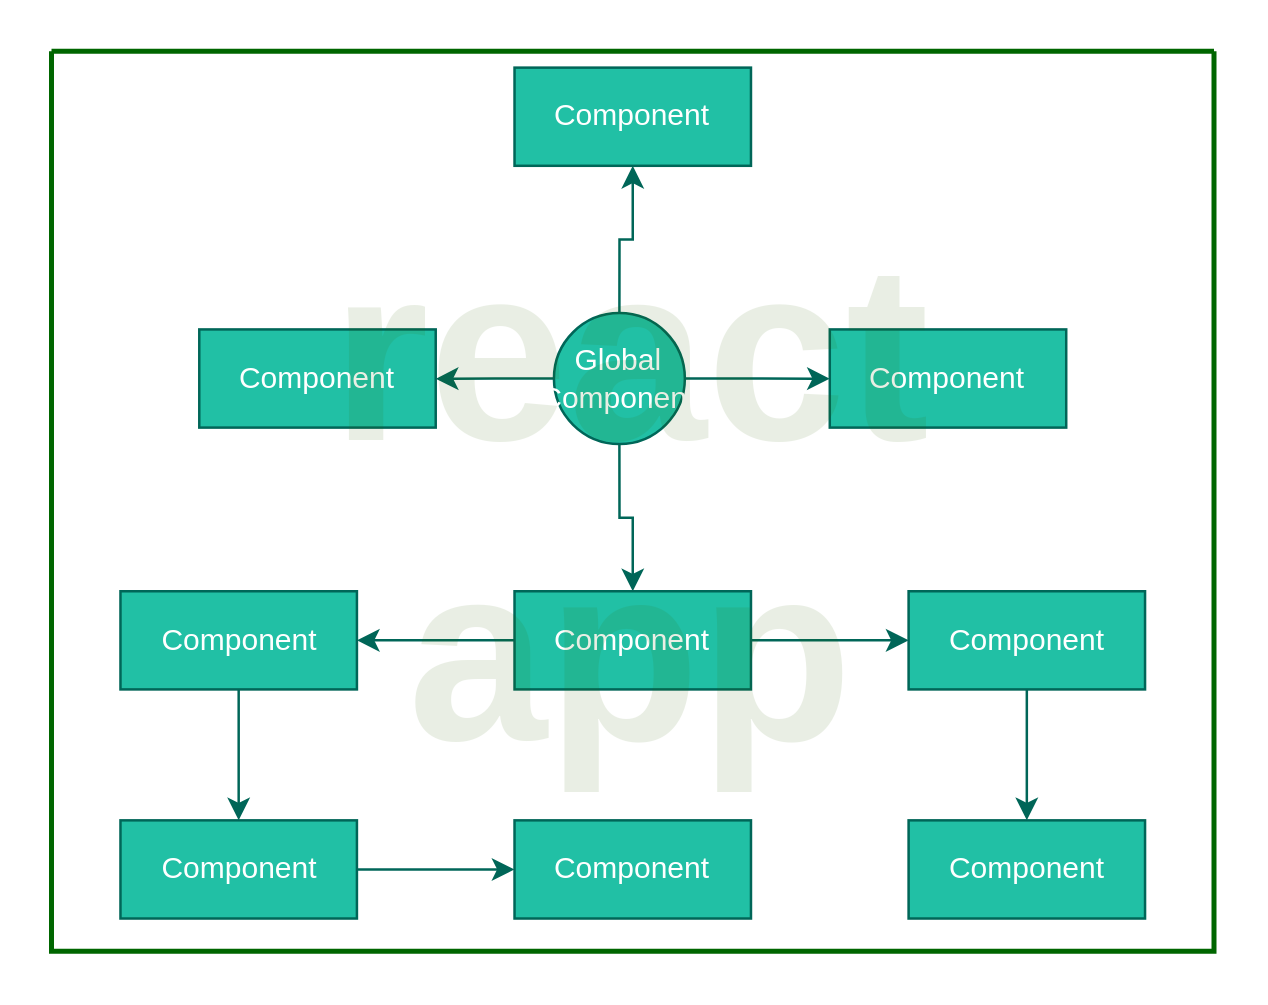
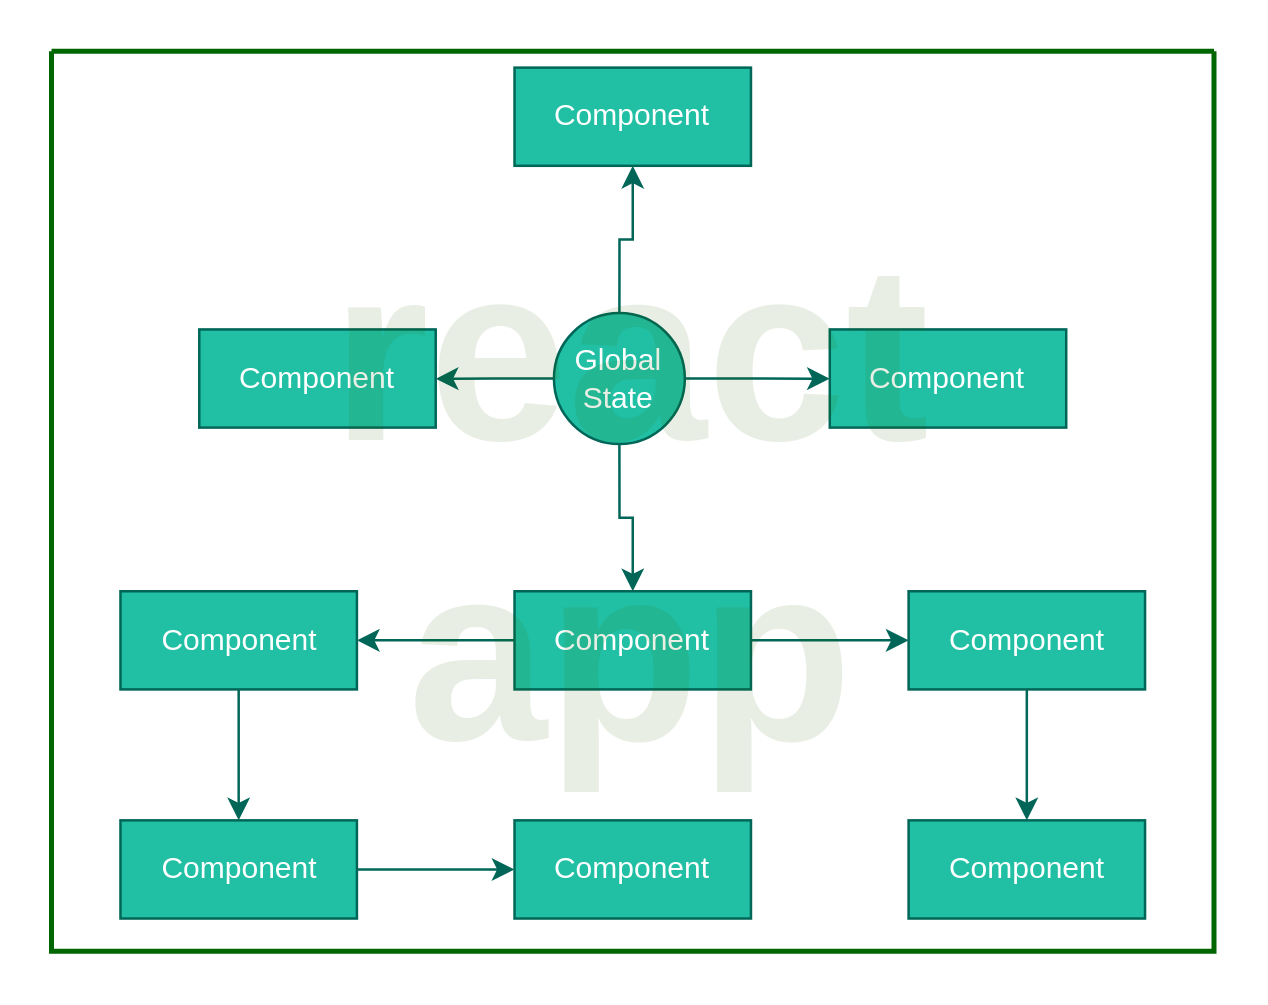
  <mxCell id="0" />
  <mxCell id="1" parent="0" />
  <mxCell id="2" value="" style="group" vertex="1" connectable="0" parent="1"><mxGeometry x="20" y="20" width="465" height="360" as="geometry" /></mxCell>
- <mxCell id="3" value="Global Component" style="ellipse;whiteSpace=wrap;html=1;aspect=fixed;fillColor=#21C0A5;strokeColor=#006658;fontColor=#FFFFFF;" vertex="1" parent="2"><mxGeometry x="200.975" y="104.727" width="52.364" height="52.364" as="geometry" /></mxCell>
+ <mxCell id="3" value="Global State" style="ellipse;whiteSpace=wrap;html=1;aspect=fixed;fillColor=#21C0A5;strokeColor=#006658;fontColor=#FFFFFF;" vertex="1" parent="2"><mxGeometry x="200.975" y="104.727" width="52.364" height="52.364" as="geometry" /></mxCell>
  <mxCell id="4" value="Component" style="whiteSpace=wrap;html=1;fillColor=#21C0A5;strokeColor=#006658;fontColor=#FFFFFF;" vertex="1" parent="2"><mxGeometry x="185.212" y="6.545" width="94.576" height="39.273" as="geometry" /></mxCell>
  <mxCell id="5" value="" style="edgeStyle=orthogonalEdgeStyle;rounded=0;orthogonalLoop=1;jettySize=auto;html=1;strokeColor=#006658;fontColor=#5C5C5C;" edge="1" parent="2" source="3" target="4"><mxGeometry relative="1" as="geometry" /></mxCell>
  <mxCell id="6" value="Component" style="whiteSpace=wrap;html=1;fillColor=#21C0A5;strokeColor=#006658;fontColor=#FFFFFF;" vertex="1" parent="2"><mxGeometry x="59.11" y="111.273" width="94.576" height="39.273" as="geometry" /></mxCell>
  <mxCell id="7" value="" style="edgeStyle=orthogonalEdgeStyle;rounded=0;orthogonalLoop=1;jettySize=auto;html=1;strokeColor=#006658;fontColor=#5C5C5C;" edge="1" parent="2" source="3" target="6"><mxGeometry relative="1" as="geometry" /></mxCell>
  <mxCell id="8" value="Component" style="whiteSpace=wrap;html=1;fillColor=#21C0A5;strokeColor=#006658;fontColor=#FFFFFF;" vertex="1" parent="2"><mxGeometry x="311.314" y="111.273" width="94.576" height="39.273" as="geometry" /></mxCell>
  <mxCell id="9" value="" style="edgeStyle=orthogonalEdgeStyle;rounded=0;orthogonalLoop=1;jettySize=auto;html=1;strokeColor=#006658;fontColor=#5C5C5C;" edge="1" parent="2" source="3" target="8"><mxGeometry relative="1" as="geometry" /></mxCell>
  <mxCell id="10" value="&lt;span style=&quot;font-family: Helvetica; font-size: 12px; font-style: normal; font-variant-ligatures: normal; font-variant-caps: normal; font-weight: 400; letter-spacing: normal; orphans: 2; text-align: center; text-indent: 0px; text-transform: none; widows: 2; word-spacing: 0px; -webkit-text-stroke-width: 0px; text-decoration-thickness: initial; text-decoration-style: initial; text-decoration-color: initial; float: none; display: inline !important;&quot;&gt;Component&lt;/span&gt;" style="whiteSpace=wrap;html=1;fillColor=#21C0A5;strokeColor=#006658;fontColor=#FFFFFF;" vertex="1" parent="2"><mxGeometry x="185.212" y="216" width="94.576" height="39.273" as="geometry" /></mxCell>
  <mxCell id="11" value="" style="edgeStyle=orthogonalEdgeStyle;rounded=0;orthogonalLoop=1;jettySize=auto;html=1;strokeColor=#006658;fontColor=#5C5C5C;" edge="1" parent="2" source="3" target="10"><mxGeometry relative="1" as="geometry" /></mxCell>
  <mxCell id="12" value="&lt;span style=&quot;font-family: Helvetica; font-size: 12px; font-style: normal; font-variant-ligatures: normal; font-variant-caps: normal; font-weight: 400; letter-spacing: normal; orphans: 2; text-align: center; text-indent: 0px; text-transform: none; widows: 2; word-spacing: 0px; -webkit-text-stroke-width: 0px; text-decoration-thickness: initial; text-decoration-style: initial; text-decoration-color: initial; float: none; display: inline !important;&quot;&gt;Component&lt;/span&gt;" style="whiteSpace=wrap;html=1;fillColor=#21C0A5;strokeColor=#006658;fontColor=#FFFFFF;" vertex="1" parent="2"><mxGeometry x="27.585" y="216" width="94.576" height="39.273" as="geometry" /></mxCell>
  <mxCell id="13" value="" style="edgeStyle=orthogonalEdgeStyle;rounded=0;orthogonalLoop=1;jettySize=auto;html=1;strokeColor=#006658;fontColor=#5C5C5C;" edge="1" parent="2" source="10" target="12"><mxGeometry relative="1" as="geometry" /></mxCell>
  <mxCell id="14" value="&lt;span style=&quot;font-family: Helvetica; font-size: 12px; font-style: normal; font-variant-ligatures: normal; font-variant-caps: normal; font-weight: 400; letter-spacing: normal; orphans: 2; text-align: center; text-indent: 0px; text-transform: none; widows: 2; word-spacing: 0px; -webkit-text-stroke-width: 0px; text-decoration-thickness: initial; text-decoration-style: initial; text-decoration-color: initial; float: none; display: inline !important;&quot;&gt;Component&lt;/span&gt;" style="whiteSpace=wrap;html=1;fillColor=#21C0A5;strokeColor=#006658;fontColor=#FFFFFF;" vertex="1" parent="2"><mxGeometry x="342.839" y="216" width="94.576" height="39.273" as="geometry" /></mxCell>
  <mxCell id="15" value="" style="edgeStyle=orthogonalEdgeStyle;rounded=0;orthogonalLoop=1;jettySize=auto;html=1;strokeColor=#006658;fontColor=#5C5C5C;" edge="1" parent="2" source="10" target="14"><mxGeometry relative="1" as="geometry" /></mxCell>
  <mxCell id="16" value="Component" style="whiteSpace=wrap;html=1;fillColor=#21C0A5;strokeColor=#006658;fontColor=#FFFFFF;" vertex="1" parent="2"><mxGeometry x="342.839" y="307.636" width="94.576" height="39.273" as="geometry" /></mxCell>
  <mxCell id="17" value="" style="edgeStyle=orthogonalEdgeStyle;rounded=0;orthogonalLoop=1;jettySize=auto;html=1;strokeColor=#006658;fontColor=#5C5C5C;" edge="1" parent="2" source="14" target="16"><mxGeometry relative="1" as="geometry" /></mxCell>
  <mxCell id="18" value="Component" style="whiteSpace=wrap;html=1;fillColor=#21C0A5;strokeColor=#006658;fontColor=#FFFFFF;" vertex="1" parent="2"><mxGeometry x="27.585" y="307.636" width="94.576" height="39.273" as="geometry" /></mxCell>
  <mxCell id="19" value="" style="edgeStyle=orthogonalEdgeStyle;rounded=0;orthogonalLoop=1;jettySize=auto;html=1;strokeColor=#006658;fontColor=#5C5C5C;" edge="1" parent="2" source="12" target="18"><mxGeometry relative="1" as="geometry" /></mxCell>
  <mxCell id="20" value="Component" style="whiteSpace=wrap;html=1;fillColor=#21C0A5;strokeColor=#006658;fontColor=#FFFFFF;" vertex="1" parent="2"><mxGeometry x="185.212" y="307.636" width="94.576" height="39.273" as="geometry" /></mxCell>
  <mxCell id="21" value="" style="edgeStyle=orthogonalEdgeStyle;rounded=0;orthogonalLoop=1;jettySize=auto;html=1;strokeColor=#006658;fontColor=#5C5C5C;" edge="1" parent="2" source="18" target="20"><mxGeometry relative="1" as="geometry" /></mxCell>
  <mxCell id="22" value="" style="swimlane;startSize=0;labelBackgroundColor=none;strokeColor=#006600;fontColor=#FFFFFF;fillColor=#21C0A5;strokeWidth=2;" vertex="1" parent="2"><mxGeometry width="465" height="360" as="geometry" /></mxCell>
  <mxCell id="23" value="&lt;font color=&quot;#336600&quot; style=&quot;font-size: 100px;&quot;&gt;&lt;b style=&quot;font-size: 100px;&quot;&gt;react app&lt;/b&gt;&lt;/font&gt;" style="text;html=1;strokeColor=none;fillColor=none;align=center;verticalAlign=middle;whiteSpace=wrap;rounded=0;labelBackgroundColor=none;strokeWidth=2;fontColor=#FFFFFF;fontSize=100;opacity=0;textOpacity=10;" vertex="1" parent="22"><mxGeometry x="43.347" y="153.818" width="378.305" height="52.364" as="geometry" /></mxCell>
